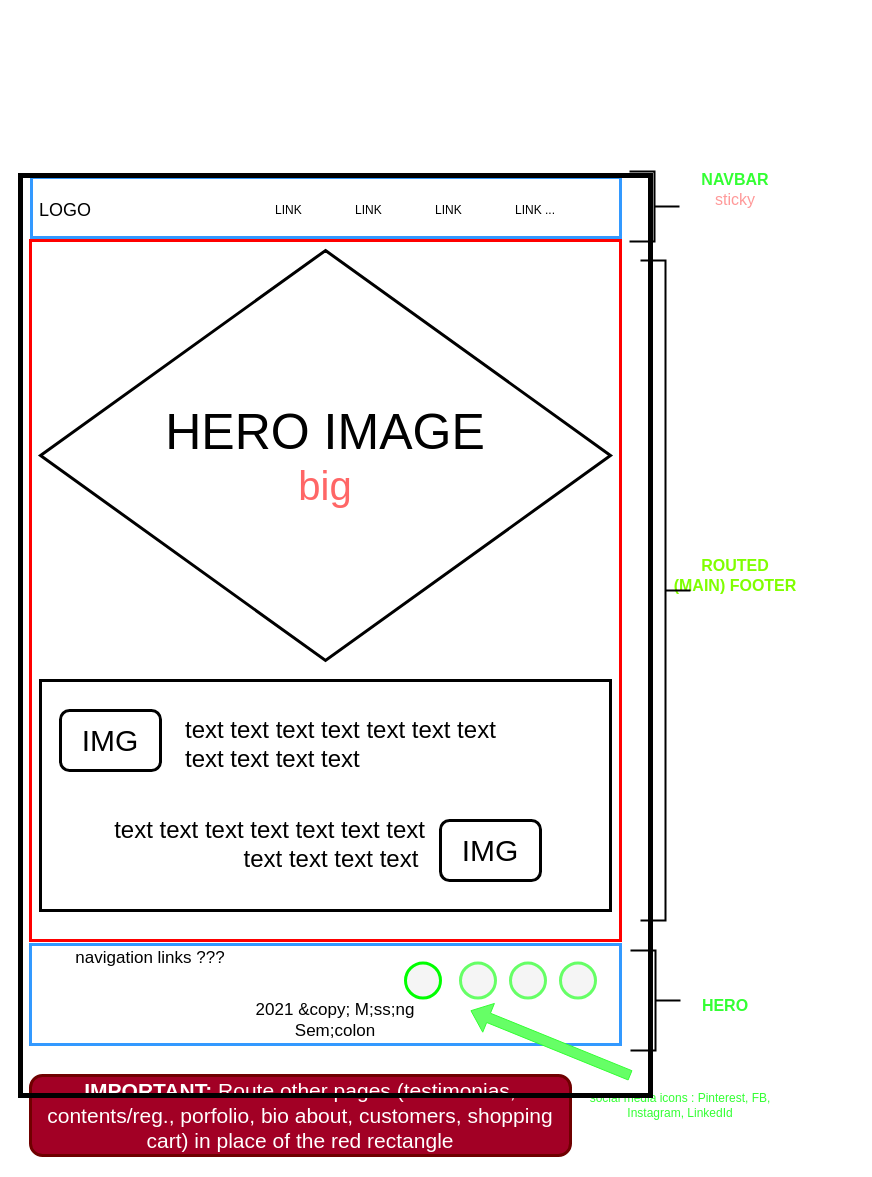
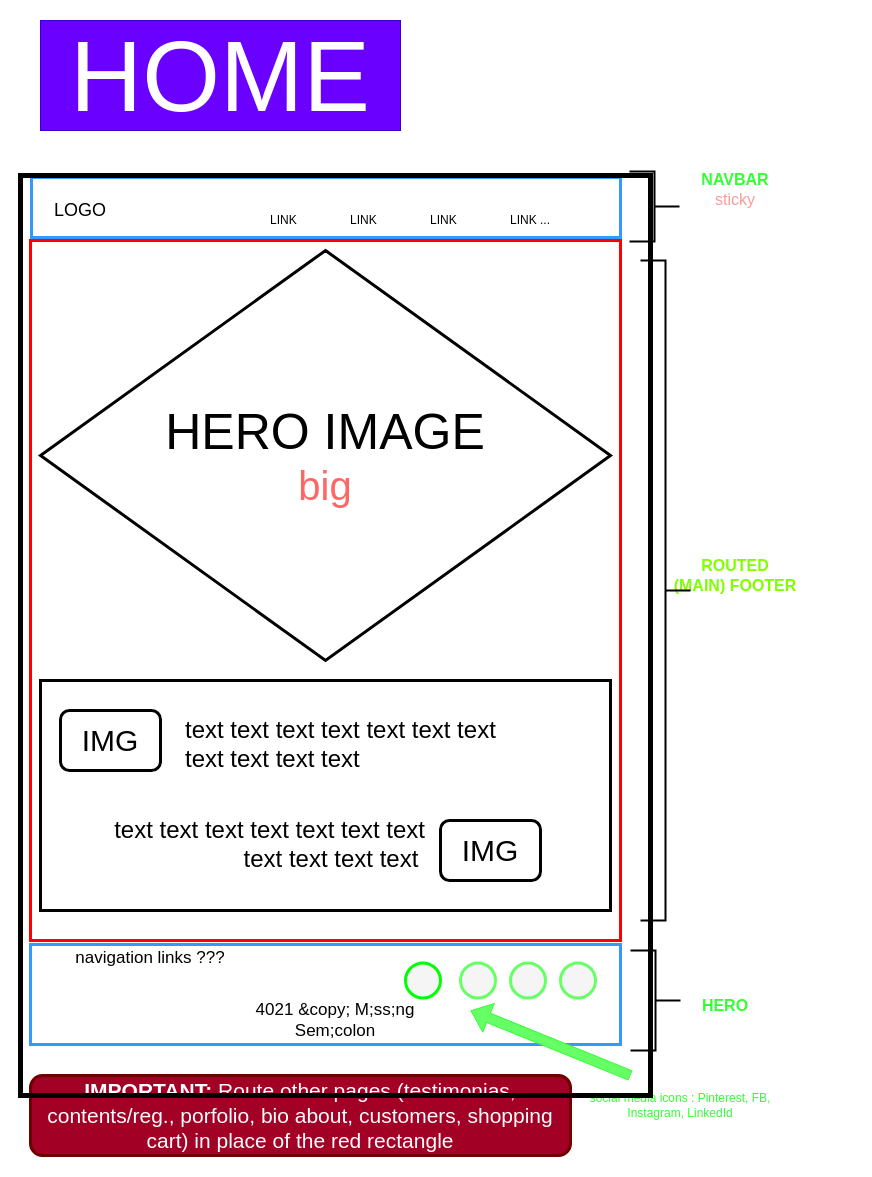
  <mxCell id="0" />
  <mxCell id="1" parent="0" />
  <mxCell id="2" value="" style="rounded=0;whiteSpace=wrap;html=1;strokeColor=#3399FF;strokeWidth=3;fillColor=none;" parent="1" vertex="1"><mxGeometry x="30" y="944" width="590" height="100" as="geometry" /></mxCell>
  <mxCell id="3" value="&lt;font style=&quot;font-size: 16px&quot;&gt;&lt;font color=&quot;#33ff33&quot; style=&quot;font-weight: bold&quot;&gt;NAVBAR&lt;/font&gt;&lt;br&gt;&lt;font color=&quot;#ff9999&quot;&gt;sticky&lt;/font&gt;&lt;/font&gt;" style="text;html=1;strokeColor=none;fillColor=none;align=center;verticalAlign=middle;whiteSpace=wrap;rounded=0;" parent="1" vertex="1"><mxGeometry x="690" y="159" width="90" height="60" as="geometry" /></mxCell>
  <mxCell id="4" value="&lt;font style=&quot;font-size: 16px&quot; color=&quot;#80ff00&quot;&gt;&lt;b&gt;ROUTED &lt;br&gt;(MAIN) FOOTER&lt;/b&gt;&lt;/font&gt;" style="text;html=1;strokeColor=none;fillColor=none;align=center;verticalAlign=middle;whiteSpace=wrap;rounded=0;" parent="1" vertex="1"><mxGeometry x="620" y="545" width="230" height="60" as="geometry" /></mxCell>
  <mxCell id="5" value="&lt;font style=&quot;font-size: 16px&quot;&gt;&lt;b&gt;&lt;font color=&quot;#33ff33&quot;&gt;HERO&lt;br&gt;&lt;/font&gt;&lt;/b&gt;&lt;br&gt;&lt;/font&gt;" style="text;html=1;strokeColor=none;fillColor=none;align=center;verticalAlign=middle;whiteSpace=wrap;rounded=0;" parent="1" vertex="1"><mxGeometry x="660" y="985" width="130" height="60" as="geometry" /></mxCell>
  <mxCell id="6" value="" style="rounded=0;whiteSpace=wrap;html=1;strokeColor=#3399FF;strokeWidth=3;fillColor=none;" parent="1" vertex="1"><mxGeometry x="31" y="177" width="589" height="60" as="geometry" /></mxCell>
  <mxCell id="7" value="" style="rounded=0;whiteSpace=wrap;html=1;strokeWidth=3;fillColor=none;strokeColor=#FF0000;" parent="1" vertex="1"><mxGeometry x="30" y="240" width="590" height="700" as="geometry" /></mxCell>
  <mxCell id="8" value="" style="strokeWidth=2;html=1;shape=mxgraph.flowchart.annotation_2;align=left;labelPosition=right;pointerEvents=1;fillColor=none;rotation=-180;" parent="1" vertex="1"><mxGeometry x="629" y="171" width="50" height="70" as="geometry" /></mxCell>
  <mxCell id="9" value="" style="strokeWidth=2;html=1;shape=mxgraph.flowchart.annotation_2;align=left;labelPosition=right;pointerEvents=1;fillColor=none;rotation=-180;" parent="1" vertex="1"><mxGeometry x="640" y="260" width="50" height="660" as="geometry" /></mxCell>
  <mxCell id="10" value="" style="strokeWidth=2;html=1;shape=mxgraph.flowchart.annotation_2;align=left;labelPosition=right;pointerEvents=1;fillColor=none;rotation=-180;" parent="1" vertex="1"><mxGeometry x="630" y="950" width="50" height="100" as="geometry" /></mxCell>
  <mxCell id="11" value="&lt;font&gt;&lt;span style=&quot;font-size: 50px&quot;&gt;HERO IMAGE&lt;/span&gt;&lt;br&gt;&lt;font style=&quot;font-size: 40px&quot; color=&quot;#ff6666&quot;&gt;big&lt;/font&gt;&lt;br&gt;&lt;/font&gt;" style="rhombus;whiteSpace=wrap;html=1;strokeWidth=3;fillColor=none;" parent="1" vertex="1"><mxGeometry x="40" y="250" width="570" height="410" as="geometry" /></mxCell>
  <mxCell id="12" value="" style="rounded=0;whiteSpace=wrap;html=1;strokeWidth=3;fillColor=none;" parent="1" vertex="1"><mxGeometry x="40" y="680" width="570" height="230" as="geometry" /></mxCell>
- <mxCell id="13" value="LINK&lt;span style=&quot;white-space: pre&quot;&gt;&#09;&lt;/span&gt;&lt;span style=&quot;white-space: pre&quot;&gt;&#09;&lt;/span&gt;LINK&lt;span style=&quot;white-space: pre&quot;&gt;&#09;&lt;/span&gt;&lt;span style=&quot;white-space: pre&quot;&gt;&#09;&lt;/span&gt;LINK&lt;span style=&quot;white-space: pre&quot;&gt;&#09;&lt;/span&gt;&lt;span style=&quot;white-space: pre&quot;&gt;&#09;&lt;/span&gt;LINK ..." style="text;html=1;strokeColor=none;fillColor=none;align=center;verticalAlign=middle;whiteSpace=wrap;rounded=0;" parent="1" vertex="1"><mxGeometry x="260" y="200" width="310" height="20" as="geometry" /></mxCell>
+ <mxCell id="13" value="LINK&lt;span style=&quot;white-space: pre&quot;&gt;&#09;&lt;/span&gt;&lt;span style=&quot;white-space: pre&quot;&gt;&#09;&lt;/span&gt;LINK&lt;span style=&quot;white-space: pre&quot;&gt;&#09;&lt;/span&gt;&lt;span style=&quot;white-space: pre&quot;&gt;&#09;&lt;/span&gt;LINK&lt;span style=&quot;white-space: pre&quot;&gt;&#09;&lt;/span&gt;&lt;span style=&quot;white-space: pre&quot;&gt;&#09;&lt;/span&gt;LINK ..." style="text;html=1;strokeColor=none;fillColor=none;align=center;verticalAlign=middle;whiteSpace=wrap;rounded=0;" parent="1" vertex="1"><mxGeometry x="255" y="210" width="310" height="20" as="geometry" /></mxCell>
  <mxCell id="14" value="&lt;h1&gt;&lt;span style=&quot;font-weight: normal&quot;&gt;text text text text text text text text text text text&amp;nbsp;&lt;/span&gt;&lt;/h1&gt;" style="text;html=1;strokeColor=none;fillColor=none;spacing=5;spacingTop=-20;whiteSpace=wrap;overflow=hidden;rounded=0;" parent="1" vertex="1"><mxGeometry x="180" y="710" width="360" height="80" as="geometry" /></mxCell>
  <mxCell id="15" value="&lt;font style=&quot;font-size: 30px&quot;&gt;IMG&lt;/font&gt;" style="rounded=1;whiteSpace=wrap;html=1;strokeWidth=3;fillColor=none;" parent="1" vertex="1"><mxGeometry x="60" y="710" width="100" height="60" as="geometry" /></mxCell>
  <mxCell id="16" value="&lt;font style=&quot;font-size: 30px&quot;&gt;IMG&lt;/font&gt;" style="rounded=1;whiteSpace=wrap;html=1;strokeWidth=3;fillColor=none;" parent="1" vertex="1"><mxGeometry x="440" y="820" width="100" height="60" as="geometry" /></mxCell>
  <mxCell id="17" value="&lt;h1&gt;&lt;span style=&quot;font-weight: normal&quot;&gt;text text text text text text text text text text text&amp;nbsp;&lt;/span&gt;&lt;/h1&gt;" style="text;html=1;strokeColor=none;fillColor=none;spacing=5;spacingTop=-20;whiteSpace=wrap;overflow=hidden;rounded=0;align=right;" parent="1" vertex="1"><mxGeometry x="70" y="810" width="360" height="80" as="geometry" /></mxCell>
  <mxCell id="18" value="" style="ellipse;whiteSpace=wrap;html=1;aspect=fixed;strokeWidth=3;fillColor=#f5f5f5;fontColor=#333333;strokeColor=#66FF66;" parent="1" vertex="1"><mxGeometry x="560" y="962.5" width="35" height="35" as="geometry" /></mxCell>
  <mxCell id="19" value="" style="ellipse;whiteSpace=wrap;html=1;aspect=fixed;strokeWidth=3;fillColor=#f5f5f5;fontColor=#333333;strokeColor=#66FF66;" parent="1" vertex="1"><mxGeometry x="510" y="962.5" width="35" height="35" as="geometry" /></mxCell>
  <mxCell id="20" value="" style="ellipse;whiteSpace=wrap;html=1;aspect=fixed;strokeWidth=3;fillColor=#f5f5f5;fontColor=#333333;strokeColor=#66FF66;" parent="1" vertex="1"><mxGeometry x="460" y="962.5" width="35" height="35" as="geometry" /></mxCell>
  <mxCell id="21" value="" style="ellipse;whiteSpace=wrap;html=1;aspect=fixed;strokeWidth=3;fillColor=#f5f5f5;fontColor=#333333;strokeColor=#00FF00;" parent="1" vertex="1"><mxGeometry x="405" y="962.5" width="35" height="35" as="geometry" /></mxCell>
- <mxCell id="22" value="&lt;font style=&quot;font-size: 17px&quot;&gt;2021 &amp;amp;copy; M;ss;ng Sem;colon&lt;/font&gt;" style="text;html=1;strokeColor=none;fillColor=none;align=center;verticalAlign=middle;whiteSpace=wrap;rounded=0;" parent="1" vertex="1"><mxGeometry x="240" y="1010" width="190" height="20" as="geometry" /></mxCell>
+ <mxCell id="22" value="&lt;font style=&quot;font-size: 17px&quot;&gt;4021 &amp;amp;copy; M;ss;ng Sem;colon&lt;/font&gt;" style="text;html=1;strokeColor=none;fillColor=none;align=center;verticalAlign=middle;whiteSpace=wrap;rounded=0;" parent="1" vertex="1"><mxGeometry x="240" y="1010" width="190" height="20" as="geometry" /></mxCell>
  <mxCell id="23" value="" style="shape=flexArrow;endArrow=classic;html=1;strokeColor=#33FF33;fillColor=#66FF66;" parent="1" edge="1"><mxGeometry width="50" height="50" relative="1" as="geometry"><mxPoint x="630" y="1075" as="sourcePoint" /><mxPoint x="470" y="1010" as="targetPoint" /></mxGeometry></mxCell>
  <mxCell id="24" value="&lt;font color=&quot;#33ff33&quot;&gt;social media icons : Pinterest, FB, Instagram, LinkedId&lt;/font&gt;" style="text;html=1;strokeColor=none;fillColor=none;align=center;verticalAlign=middle;whiteSpace=wrap;rounded=0;" parent="1" vertex="1"><mxGeometry x="570" y="1095" width="220" height="20" as="geometry" /></mxCell>
  <mxCell id="25" value="&lt;font style=&quot;font-size: 17px&quot;&gt;navigation links ???&lt;/font&gt;" style="text;html=1;strokeColor=none;fillColor=none;align=center;verticalAlign=middle;whiteSpace=wrap;rounded=0;" parent="1" vertex="1"><mxGeometry x="55" y="947.5" width="190" height="20" as="geometry" /></mxCell>
- <mxCell id="26" value="&lt;font style=&quot;font-size: 18px&quot;&gt;LOGO&lt;/font&gt;" style="text;html=1;strokeColor=none;fillColor=none;align=center;verticalAlign=middle;whiteSpace=wrap;rounded=0;" parent="1" vertex="1"><mxGeometry x="35" y="193" width="60" height="34" as="geometry" /></mxCell>
+ <mxCell id="26" value="&lt;font style=&quot;font-size: 18px&quot;&gt;LOGO&lt;/font&gt;" style="text;html=1;strokeColor=none;fillColor=none;align=center;verticalAlign=middle;whiteSpace=wrap;rounded=0;" parent="1" vertex="1"><mxGeometry x="50" y="193" width="60" height="34" as="geometry" /></mxCell>
+ <mxCell id="27" value="&lt;font style=&quot;font-size: 100px&quot;&gt;HOME&lt;/font&gt;" style="text;html=1;strokeColor=#3700CC;fillColor=#6a00ff;align=center;verticalAlign=middle;whiteSpace=wrap;rounded=0;fontColor=#ffffff;" parent="1" vertex="1"><mxGeometry x="40" y="20" width="360" height="110" as="geometry" /></mxCell>
  <mxCell id="28" value="&lt;font size=&quot;1&quot;&gt;&lt;b style=&quot;font-size: 21px&quot;&gt;IMPORTANT:&lt;/b&gt;&lt;/font&gt;&lt;font style=&quot;font-size: 21px&quot;&gt;&lt;font style=&quot;font-size: 21px&quot;&gt; &lt;/font&gt;Route other pages (testimonias, contents/reg., porfolio, bio about, customers, shopping cart) in place of the red rectangle&lt;/font&gt;" style="rounded=1;whiteSpace=wrap;html=1;strokeColor=#6F0000;strokeWidth=3;fillColor=#a20025;fontColor=#ffffff;" parent="1" vertex="1"><mxGeometry x="30" y="1075" width="540" height="80" as="geometry" /></mxCell>
  <mxCell id="29" value="" style="rounded=0;whiteSpace=wrap;html=1;fillColor=none;strokeWidth=5;" parent="1" vertex="1"><mxGeometry x="20" y="175" width="630" height="920" as="geometry" /></mxCell>
